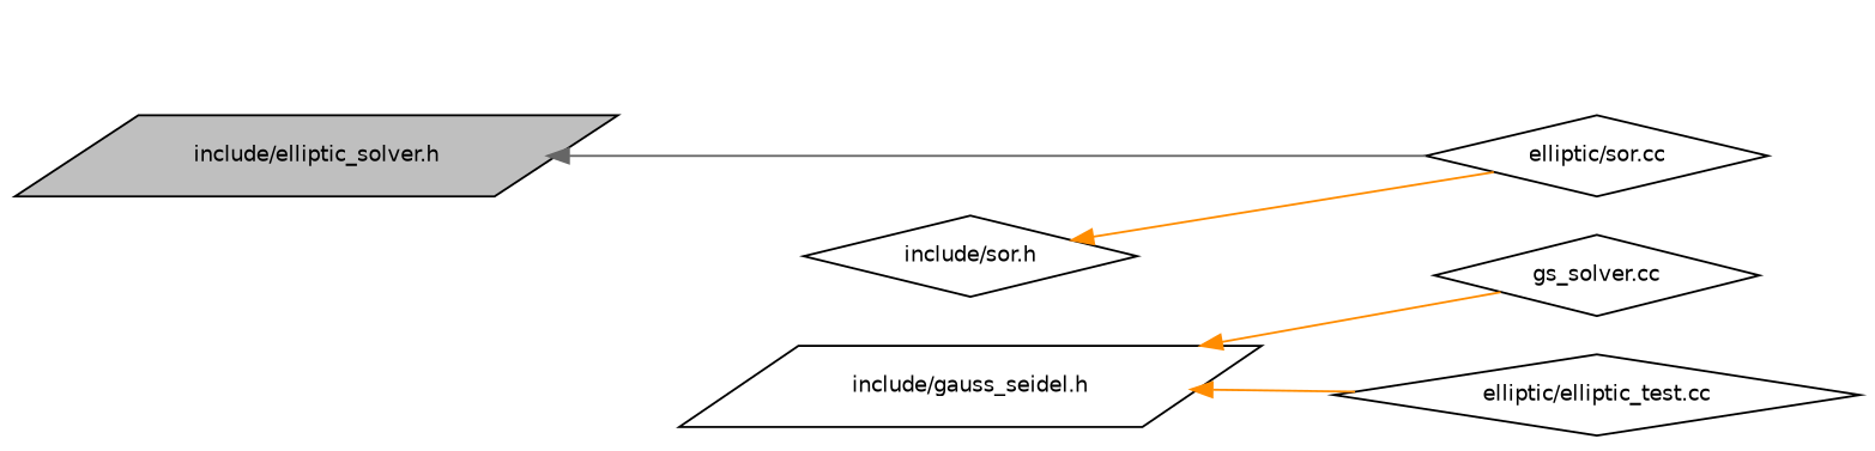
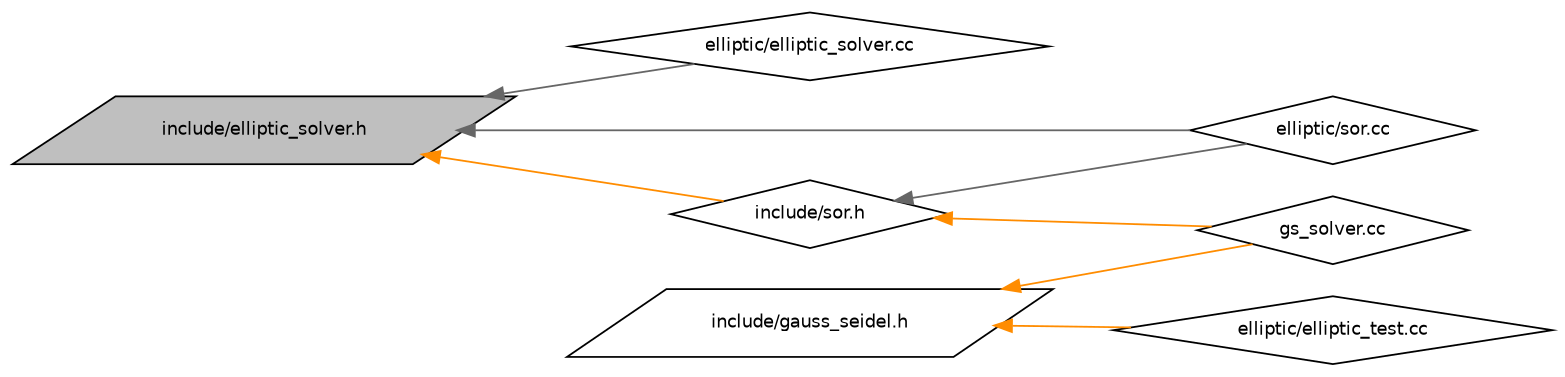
  digraph {
    rankdir=LR
    node [color=black fillcolor=white fontname=Helvetica fontsize=10 shape=diamond style=filled]
    edge [color=darkorange dir=back fontname=Helvetica fontsize=10 labelfontname=Helvetica labelfontsize=10 style=solid]
    n1 [fillcolor=grey75 fontcolor=black height=0.2 label="include/elliptic_solver.h" shape=parallelogram width=0.4]
+   n2 [height=0.2 label="elliptic/elliptic_solver.cc" width=0.4]
    n3 [height=0.2 label="include/sor.h" width=0.4]
    n4 [height=0.2 label="elliptic/sor.cc" width=0.4]
    n5 [height=0.2 label="elliptic/elliptic_test.cc" width=0.4]
    n6 [height=0.2 label="gs_solver.cc" width=0.4]
    n7 [height=0.2 label="include/gauss_seidel.h" shape=parallelogram width=0.4]
+   n1 -> n2 [color=gray40]
+   n1 -> n3
    n1 -> n4 [color=gray40]
-   n3 -> n4
+   n3 -> n4 [color=gray40]
+   n3 -> n6
    n7 -> n5
    n7 -> n6
  }
